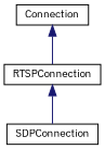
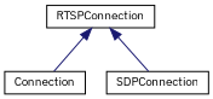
  digraph {
    fontname="IBM Plex Sans"
    rankdir=TB
    node [color=black fillcolor=white fontname="IBM Plex Sans" fontsize=10 shape=record style=filled]
    edge [color=midnightblue dir=back fontname="IBM Plex Sans" fontsize=10 labelfontname=Helvetica labelfontsize=10 style=solid]
    n1 [height=0.2 label=Connection width=0.4]
    n2 [height=0.2 label=RTSPConnection width=0.4]
    n3 [height=0.2 label=SDPConnection width=0.4]
-   n1 -> n2
+   n2 -> n1
    n2 -> n3
  }
